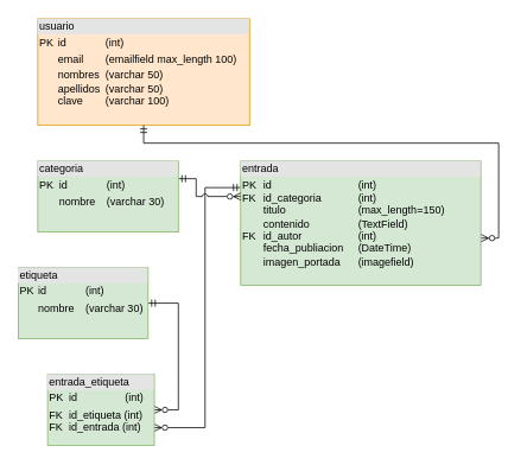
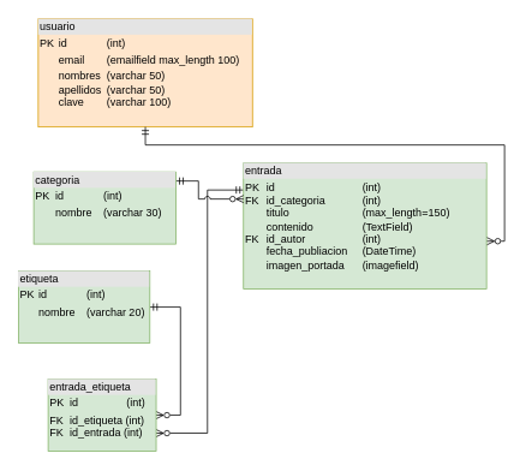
  <mxCell id="0" />
  <mxCell id="1" parent="0" />
  <mxCell id="2" value="&lt;div style=&quot;box-sizing:border-box;width:100%;background:#e4e4e4;padding:2px;&quot;&gt;usuario&lt;/div&gt;&lt;table style=&quot;width:100%;font-size:1em;&quot; cellpadding=&quot;2&quot; cellspacing=&quot;0&quot;&gt;&lt;tbody&gt;&lt;tr&gt;&lt;td&gt;PK&lt;/td&gt;&lt;td&gt;id&lt;span style=&quot;white-space: pre;&quot;&gt;&#09;&lt;/span&gt;&lt;span style=&quot;white-space: pre;&quot;&gt;&#09;&lt;/span&gt;(int)&lt;/td&gt;&lt;/tr&gt;&lt;tr&gt;&lt;td&gt;&lt;br&gt;&lt;/td&gt;&lt;td&gt;email&lt;span style=&quot;white-space: pre;&quot;&gt;&#09;&lt;/span&gt;(emailfield max_length 100)&lt;/td&gt;&lt;/tr&gt;&lt;tr&gt;&lt;td&gt;&lt;/td&gt;&lt;td&gt;nombres&lt;span style=&quot;white-space: pre;&quot;&gt;&#09;&lt;/span&gt;(varchar 50)&lt;br&gt;apellidos&lt;span style=&quot;white-space: pre;&quot;&gt;&#09;&lt;/span&gt;(varchar 50)&lt;br&gt;clave&lt;span style=&quot;white-space: pre;&quot;&gt;&#09;&lt;/span&gt;(varchar 100)&lt;br&gt;&lt;/td&gt;&lt;/tr&gt;&lt;/tbody&gt;&lt;/table&gt;" style="verticalAlign=top;align=left;overflow=fill;html=1;whiteSpace=wrap;fillColor=#ffe6cc;strokeColor=#d79b00;" parent="1" vertex="1"><mxGeometry x="42" y="20" width="238" height="120" as="geometry" /></mxCell>
  <mxCell id="3" style="edgeStyle=orthogonalEdgeStyle;shape=connector;rounded=0;orthogonalLoop=1;jettySize=auto;html=1;labelBackgroundColor=default;strokeColor=default;align=center;verticalAlign=middle;fontFamily=Helvetica;fontSize=11;fontColor=default;endArrow=ERzeroToMany;endFill=0;startArrow=ERmandOne;startFill=0;jumpStyle=arc;" parent="1" source="4" target="9" edge="1"><mxGeometry relative="1" as="geometry"><Array as="points"><mxPoint x="230" y="210" /><mxPoint x="230" y="480" /></Array></mxGeometry></mxCell>
  <mxCell id="4" value="&lt;div style=&quot;box-sizing:border-box;width:100%;background:#e4e4e4;padding:2px;&quot;&gt;entrada&lt;/div&gt;&lt;table style=&quot;width:100%;font-size:1em;&quot; cellpadding=&quot;2&quot; cellspacing=&quot;0&quot;&gt;&lt;tbody&gt;&lt;tr&gt;&lt;td&gt;PK&lt;br&gt;FK&lt;br&gt;&lt;br&gt;&lt;br&gt;FK&lt;br&gt;&lt;br&gt;&lt;br&gt;&lt;/td&gt;&lt;td&gt;id&lt;span style=&quot;white-space: pre;&quot;&gt;&#09;&lt;/span&gt;&lt;span style=&quot;white-space: pre;&quot;&gt;&#09;&lt;/span&gt;&lt;span style=&quot;white-space: pre;&quot;&gt;&#09;&lt;span style=&quot;white-space: pre;&quot;&gt;&#09;&lt;/span&gt;&lt;/span&gt;(int)&lt;br&gt;id_categoria&lt;span style=&quot;white-space: pre;&quot;&gt;&#09;&lt;/span&gt;&lt;span style=&quot;white-space: pre;&quot;&gt;&#09;&lt;/span&gt;(int)&lt;br&gt;titulo&lt;span style=&quot;white-space: pre;&quot;&gt;&#09;&lt;/span&gt;&lt;span style=&quot;white-space: pre;&quot;&gt;&#09;&lt;span style=&quot;white-space: pre;&quot;&gt;&#09;&lt;/span&gt;&lt;/span&gt;(max_length=150)&lt;br&gt;contenido&lt;span style=&quot;white-space: pre;&quot;&gt;&#09;&lt;span style=&quot;white-space: pre;&quot;&gt;&#09;&lt;/span&gt;&lt;/span&gt;(TextField)&lt;br&gt;id_autor&lt;span style=&quot;white-space: pre;&quot;&gt;&#09;&lt;/span&gt;&lt;span style=&quot;white-space: pre;&quot;&gt;&#09;&lt;span style=&quot;white-space: pre;&quot;&gt;&#09;&lt;/span&gt;&lt;/span&gt;(int)&lt;br&gt;fecha_publiacion&lt;span style=&quot;white-space: pre;&quot;&gt;&#09;&lt;/span&gt;(DateTime)&lt;br&gt;imagen_portada&lt;span style=&quot;white-space: pre;&quot;&gt;&#09;&lt;/span&gt;(imagefield)&lt;br&gt;&lt;/td&gt;&lt;/tr&gt;&lt;tr&gt;&lt;td&gt;&lt;/td&gt;&lt;td&gt;&lt;br&gt;&lt;/td&gt;&lt;/tr&gt;&lt;/tbody&gt;&lt;/table&gt;" style="verticalAlign=top;align=left;overflow=fill;html=1;whiteSpace=wrap;fillColor=#d5e8d4;strokeColor=#82b366;" parent="1" vertex="1"><mxGeometry x="270" y="180" width="270" height="140" as="geometry" /></mxCell>
  <mxCell id="5" style="edgeStyle=orthogonalEdgeStyle;rounded=0;orthogonalLoop=1;jettySize=auto;html=1;endArrow=ERzeroToMany;endFill=0;startArrow=ERmandOne;startFill=0;jumpStyle=arc;" parent="1" source="6" target="4" edge="1"><mxGeometry relative="1" as="geometry"><Array as="points"><mxPoint x="220" y="200" /><mxPoint x="220" y="220" /></Array></mxGeometry></mxCell>
- <mxCell id="6" value="&lt;div style=&quot;box-sizing:border-box;width:100%;background:#e4e4e4;padding:2px;&quot;&gt;categoria&lt;/div&gt;&lt;table style=&quot;width:100%;font-size:1em;&quot; cellpadding=&quot;2&quot; cellspacing=&quot;0&quot;&gt;&lt;tbody&gt;&lt;tr&gt;&lt;td&gt;PK&lt;/td&gt;&lt;td&gt;id&lt;span style=&quot;white-space: pre;&quot;&gt;&#09;&lt;/span&gt;&lt;span style=&quot;white-space: pre;&quot;&gt;&#09;&lt;/span&gt;(int)&lt;/td&gt;&lt;/tr&gt;&lt;tr&gt;&lt;td&gt;&lt;br&gt;&lt;/td&gt;&lt;td&gt;nombre&lt;span style=&quot;white-space: pre;&quot;&gt;&#09;&lt;/span&gt;(varchar 30)&lt;/td&gt;&lt;/tr&gt;&lt;tr&gt;&lt;td&gt;&lt;/td&gt;&lt;td&gt;&lt;br&gt;&lt;/td&gt;&lt;/tr&gt;&lt;/tbody&gt;&lt;/table&gt;" style="verticalAlign=top;align=left;overflow=fill;html=1;whiteSpace=wrap;fillColor=#d5e8d4;strokeColor=#82b366;" parent="1" vertex="1"><mxGeometry x="42" y="180" width="158" height="80" as="geometry" /></mxCell>
+ <mxCell id="6" value="&lt;div style=&quot;box-sizing:border-box;width:100%;background:#e4e4e4;padding:2px;&quot;&gt;categoria&lt;/div&gt;&lt;table style=&quot;width:100%;font-size:1em;&quot; cellpadding=&quot;2&quot; cellspacing=&quot;0&quot;&gt;&lt;tbody&gt;&lt;tr&gt;&lt;td&gt;PK&lt;/td&gt;&lt;td&gt;id&lt;span style=&quot;white-space: pre;&quot;&gt;&#09;&lt;/span&gt;&lt;span style=&quot;white-space: pre;&quot;&gt;&#09;&lt;/span&gt;(int)&lt;/td&gt;&lt;/tr&gt;&lt;tr&gt;&lt;td&gt;&lt;br&gt;&lt;/td&gt;&lt;td&gt;nombre&lt;span style=&quot;white-space: pre;&quot;&gt;&#09;&lt;/span&gt;(varchar 30)&lt;/td&gt;&lt;/tr&gt;&lt;tr&gt;&lt;td&gt;&lt;/td&gt;&lt;td&gt;&lt;br&gt;&lt;/td&gt;&lt;/tr&gt;&lt;/tbody&gt;&lt;/table&gt;" style="verticalAlign=top;align=left;overflow=fill;html=1;whiteSpace=wrap;fillColor=#d5e8d4;strokeColor=#82b366;" parent="1" vertex="1"><mxGeometry x="37" y="190" width="158" height="80" as="geometry" /></mxCell>
  <mxCell id="7" style="edgeStyle=orthogonalEdgeStyle;shape=connector;rounded=0;orthogonalLoop=1;jettySize=auto;html=1;labelBackgroundColor=default;strokeColor=default;align=center;verticalAlign=middle;fontFamily=Helvetica;fontSize=11;fontColor=default;endArrow=ERzeroToMany;endFill=0;startArrow=ERmandOne;startFill=0;" parent="1" source="8" target="9" edge="1"><mxGeometry relative="1" as="geometry"><Array as="points"><mxPoint x="200" y="340" /><mxPoint x="200" y="460" /></Array></mxGeometry></mxCell>
- <mxCell id="8" value="&lt;div style=&quot;box-sizing:border-box;width:100%;background:#e4e4e4;padding:2px;&quot;&gt;etiqueta&lt;/div&gt;&lt;table style=&quot;width:100%;font-size:1em;&quot; cellpadding=&quot;2&quot; cellspacing=&quot;0&quot;&gt;&lt;tbody&gt;&lt;tr&gt;&lt;td&gt;PK&lt;/td&gt;&lt;td&gt;id&lt;span style=&quot;white-space: pre;&quot;&gt;&#09;&lt;/span&gt;&lt;span style=&quot;white-space: pre;&quot;&gt;&#09;&lt;/span&gt;(int)&lt;/td&gt;&lt;/tr&gt;&lt;tr&gt;&lt;td&gt;&lt;br&gt;&lt;/td&gt;&lt;td&gt;nombre&lt;span style=&quot;white-space: pre;&quot;&gt;&#09;&lt;/span&gt;(varchar 30)&lt;/td&gt;&lt;/tr&gt;&lt;tr&gt;&lt;td&gt;&lt;/td&gt;&lt;td&gt;&lt;br&gt;&lt;/td&gt;&lt;/tr&gt;&lt;/tbody&gt;&lt;/table&gt;" style="verticalAlign=top;align=left;overflow=fill;html=1;whiteSpace=wrap;fillColor=#d5e8d4;strokeColor=#82b366;" parent="1" vertex="1"><mxGeometry x="20" y="300" width="146" height="80" as="geometry" /></mxCell>
+ <mxCell id="8" value="&lt;div style=&quot;box-sizing:border-box;width:100%;background:#e4e4e4;padding:2px;&quot;&gt;etiqueta&lt;/div&gt;&lt;table style=&quot;width:100%;font-size:1em;&quot; cellpadding=&quot;2&quot; cellspacing=&quot;0&quot;&gt;&lt;tbody&gt;&lt;tr&gt;&lt;td&gt;PK&lt;/td&gt;&lt;td&gt;id&lt;span style=&quot;white-space: pre;&quot;&gt;&#09;&lt;/span&gt;&lt;span style=&quot;white-space: pre;&quot;&gt;&#09;&lt;/span&gt;(int)&lt;/td&gt;&lt;/tr&gt;&lt;tr&gt;&lt;td&gt;&lt;br&gt;&lt;/td&gt;&lt;td&gt;nombre&lt;span style=&quot;white-space: pre;&quot;&gt;&#09;&lt;/span&gt;(varchar 20)&lt;/td&gt;&lt;/tr&gt;&lt;tr&gt;&lt;td&gt;&lt;/td&gt;&lt;td&gt;&lt;br&gt;&lt;/td&gt;&lt;/tr&gt;&lt;/tbody&gt;&lt;/table&gt;" style="verticalAlign=top;align=left;overflow=fill;html=1;whiteSpace=wrap;fillColor=#d5e8d4;strokeColor=#82b366;" parent="1" vertex="1"><mxGeometry x="20" y="300" width="146" height="80" as="geometry" /></mxCell>
  <mxCell id="9" value="&lt;div style=&quot;box-sizing:border-box;width:100%;background:#e4e4e4;padding:2px;&quot;&gt;entrada_etiqueta&lt;/div&gt;&lt;table style=&quot;width:100%;font-size:1em;&quot; cellpadding=&quot;2&quot; cellspacing=&quot;0&quot;&gt;&lt;tbody&gt;&lt;tr&gt;&lt;td&gt;PK&lt;/td&gt;&lt;td&gt;id&lt;span style=&quot;white-space: pre;&quot;&gt;&#09;&lt;/span&gt;&lt;span style=&quot;white-space: pre;&quot;&gt;&#09;&amp;nbsp;&lt;/span&gt;&amp;nbsp; (int)&lt;/td&gt;&lt;/tr&gt;&lt;tr&gt;&lt;td&gt;FK&lt;br&gt;FK&lt;/td&gt;&lt;td&gt;id_etiqueta (int)&lt;br&gt;id_entrada (int)&lt;/td&gt;&lt;/tr&gt;&lt;tr&gt;&lt;td&gt;&lt;/td&gt;&lt;td&gt;&lt;br&gt;&lt;/td&gt;&lt;/tr&gt;&lt;/tbody&gt;&lt;/table&gt;" style="verticalAlign=top;align=left;overflow=fill;html=1;whiteSpace=wrap;fillColor=#d5e8d4;strokeColor=#82b366;" parent="1" vertex="1"><mxGeometry x="53" y="420" width="120" height="80" as="geometry" /></mxCell>
  <mxCell id="10" style="edgeStyle=orthogonalEdgeStyle;rounded=0;orthogonalLoop=1;jettySize=auto;html=1;entryX=1.002;entryY=0.62;entryDx=0;entryDy=0;entryPerimeter=0;startArrow=ERmandOne;startFill=0;endArrow=ERzeroToMany;endFill=0;" parent="1" source="2" target="4" edge="1"><mxGeometry relative="1" as="geometry" /></mxCell>
